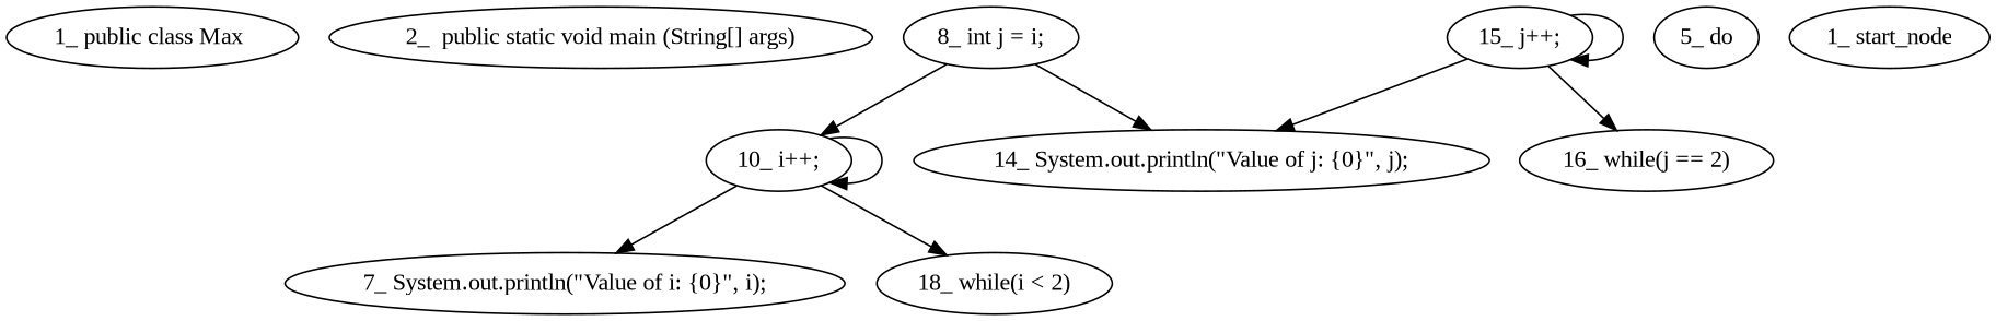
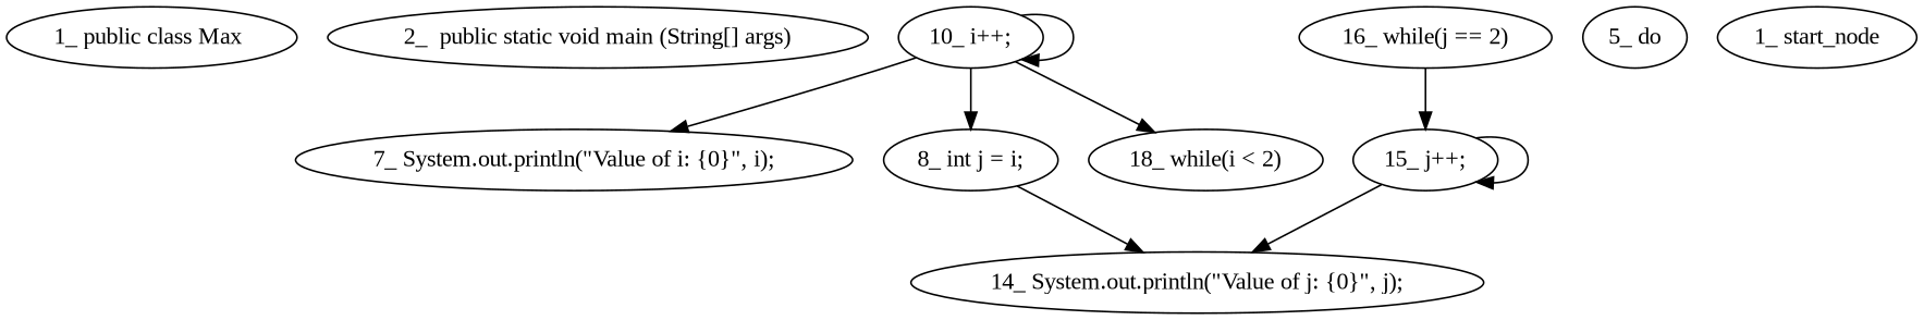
  digraph {
    fontname="Liberation Serif"
    node [fontname="Liberation Serif" type_label=expression_statement]
    edge [fontname="Liberation Serif" used_def=j]
    n1 [label="1_\ public\ class\ Max\ " type_label=class_declaration]
    n2 [label="2_\ \ public\ static\ void\ main\ \(String\[\]\ args\)" type_label=method_declaration]
    n3 [label="7_\ System\.out\.println\(\"Value\ of\ i:\ \{0\}\",\ i\);"]
    n4 [label="8_\ int\ j\ =\ i;"]
    n5 [label="14_\ System\.out\.println\(\"Value\ of\ j:\ \{0\}\",\ j\);"]
    n6 [label="10_\ i\+\+;"]
    n7 [label="18_\ while\(i\ <\ 2\)" type_label=while]
    n8 [label="5_\ do" type_label=do]
    n9 [label="15_\ j\+\+;"]
    n10 [label="16_\ while\(j\ ==\ 2\)" type_label=while]
    n11 [label="1_\ start_node" type_label=start]
    n4 -> n5
    n6 -> n3 [used_def=i]
-   n4 -> n6 [used_def=i]
+   n6 -> n4 [used_def=i]
    n6 -> n6 [used_def=i]
    n6 -> n7 [used_def=i]
    n9 -> n5
    n9 -> n9
-   n9 -> n10
+   n10 -> n9
  }
